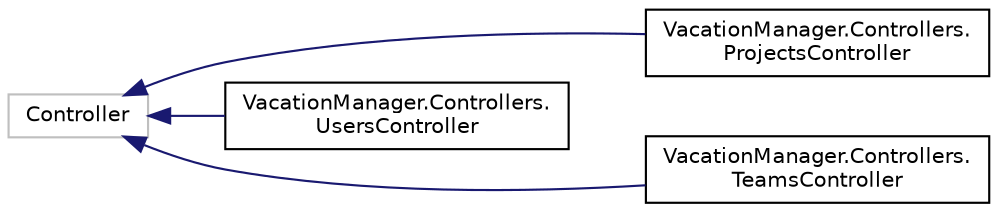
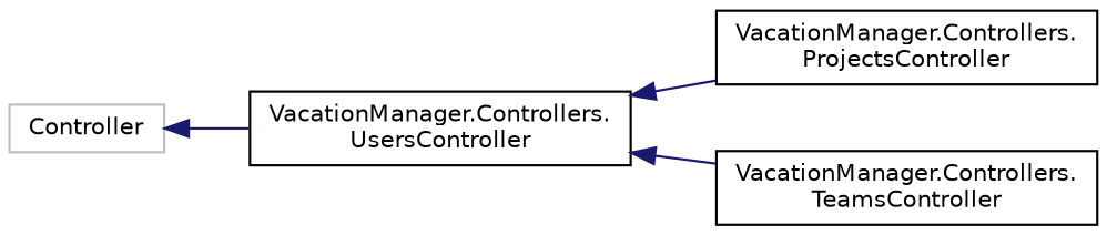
  digraph {
    rankdir=LR
    node [color=black fillcolor=white fontname=Helvetica fontsize=10 shape=record style=filled]
    edge [color=midnightblue dir=back fontname=Helvetica fontsize=10 labelfontname=Helvetica labelfontsize=10 style=solid]
    n1 [color=grey75 height=0.2 label=Controller width=0.4]
    n2 [height=0.2 label="VacationManager.Controllers.\lProjectsController" width=0.4]
    n3 [height=0.2 label="VacationManager.Controllers.\lTeamsController" width=0.4]
    n4 [height=0.2 label="VacationManager.Controllers.\lUsersController" width=0.4]
-   n1 -> n2
-   n1 -> n3
+   n4 -> n2
+   n4 -> n3
    n1 -> n4
  }
